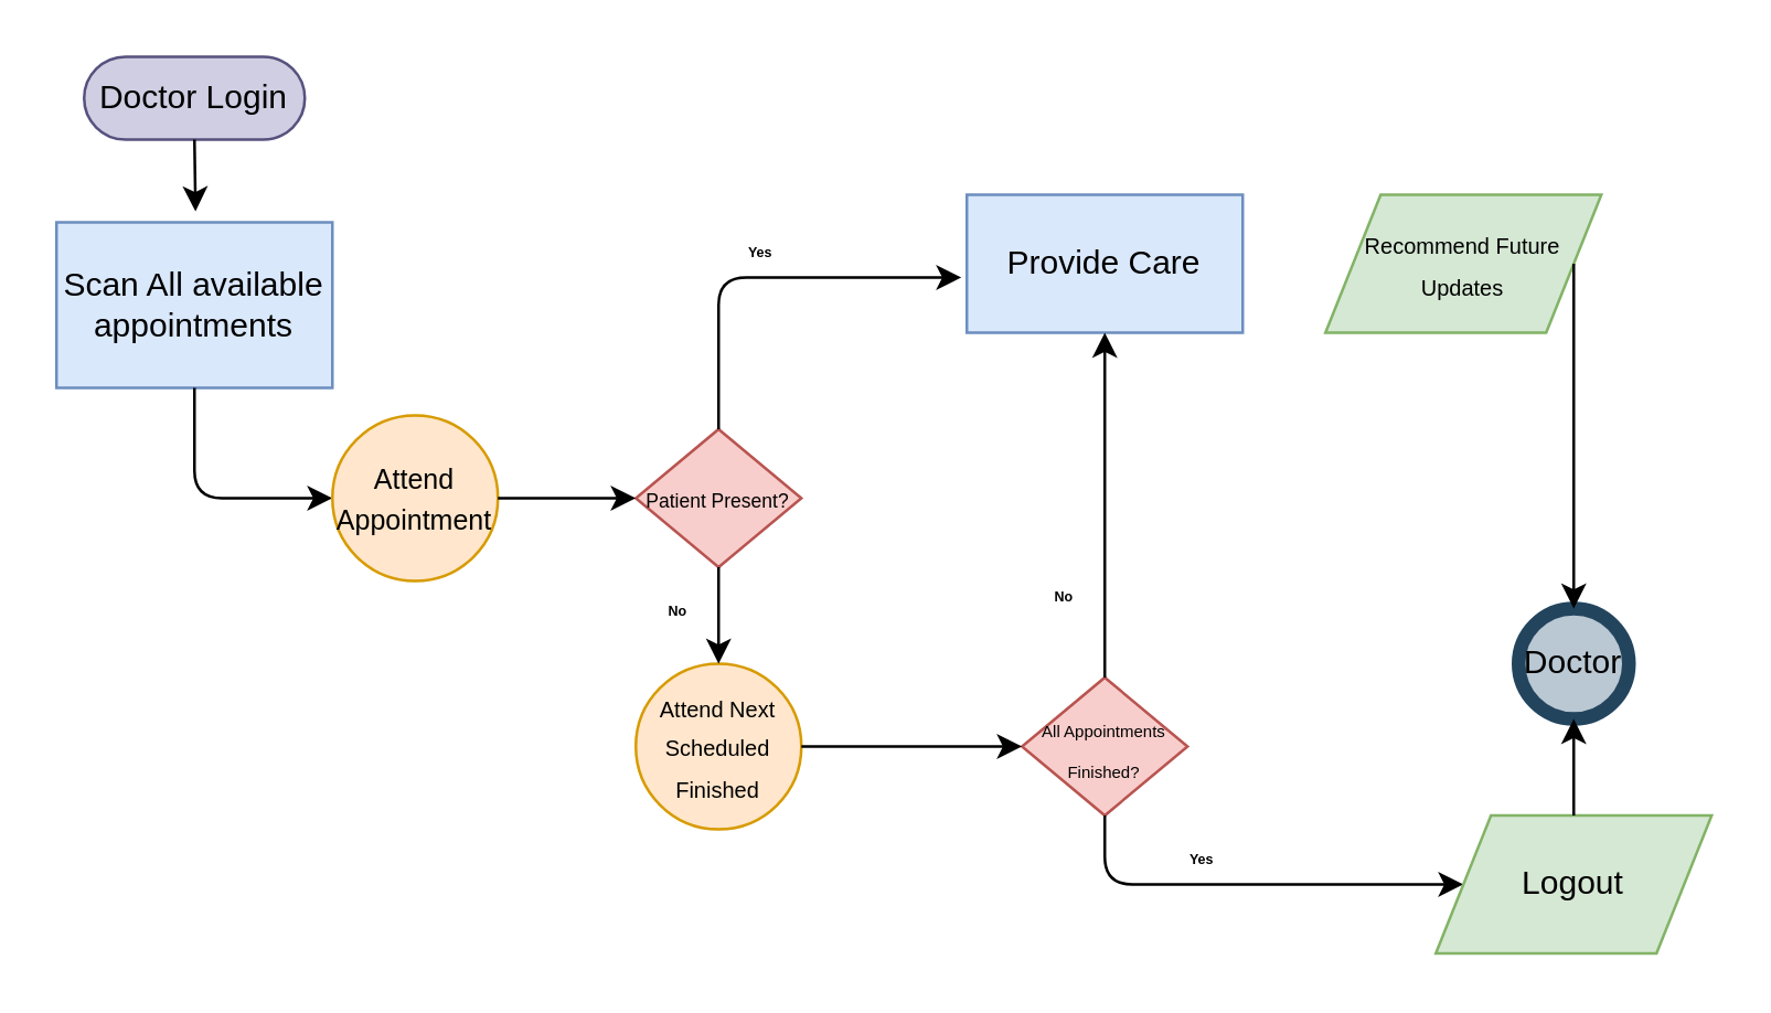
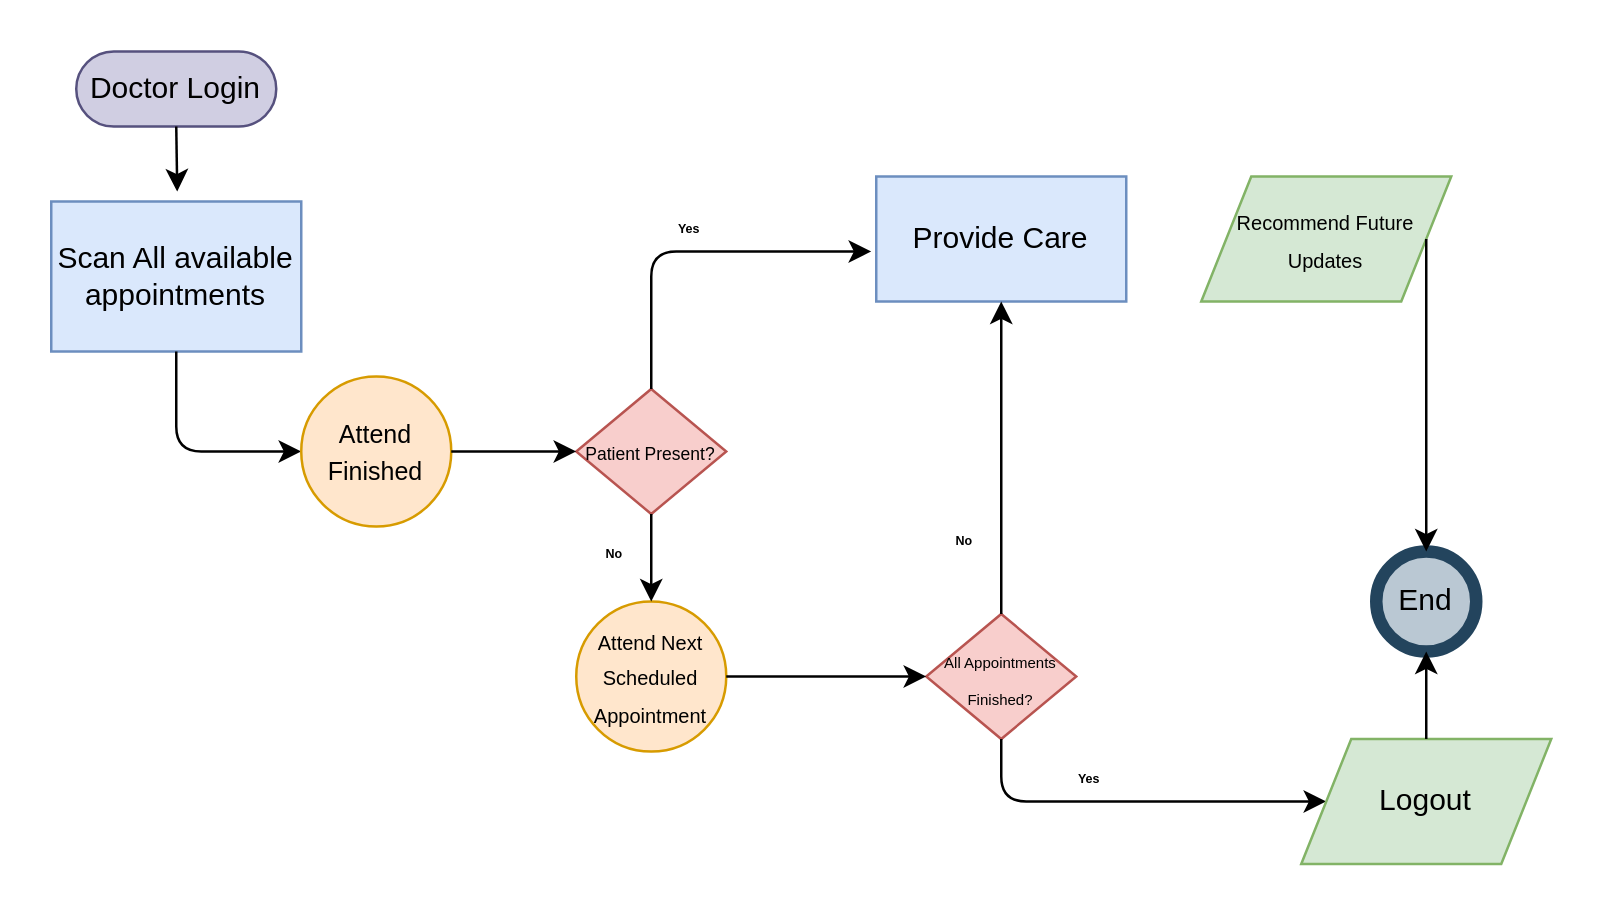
  <mxCell id="0" />
  <mxCell id="1" parent="0" />
  <mxCell id="2" value="Doctor Login" style="html=1;dashed=0;whiteSpace=wrap;shape=mxgraph.dfd.start;fillColor=#d0cee2;strokeColor=#56517e;" vertex="1" parent="1"><mxGeometry x="30" y="20" width="80" height="30" as="geometry" /></mxCell>
  <mxCell id="3" value="Scan All available appointments" style="html=1;dashed=0;whiteSpace=wrap;fillColor=#dae8fc;strokeColor=#6c8ebf;" vertex="1" parent="1"><mxGeometry x="20" y="80" width="100" height="60" as="geometry" /></mxCell>
  <mxCell id="4" value="" style="endArrow=classic;html=1;rounded=0;exitX=0.5;exitY=0.5;exitDx=0;exitDy=15;exitPerimeter=0;entryX=0.504;entryY=-0.066;entryDx=0;entryDy=0;entryPerimeter=0;" edge="1" parent="1" source="2" target="3"><mxGeometry width="50" height="50" relative="1" as="geometry"><mxPoint x="310" y="140" as="sourcePoint" /><mxPoint x="360" y="90" as="targetPoint" /></mxGeometry></mxCell>
  <mxCell id="5" value="" style="endArrow=classic;html=1;rounded=1;exitX=0.5;exitY=1;exitDx=0;exitDy=0;entryX=0;entryY=0.5;entryDx=0;entryDy=0;curved=0;" edge="1" parent="1" source="3"><mxGeometry width="50" height="50" relative="1" as="geometry"><mxPoint x="40" y="185" as="sourcePoint" /><mxPoint x="120" y="180" as="targetPoint" /><Array as="points"><mxPoint x="70" y="180" /></Array></mxGeometry></mxCell>
- <mxCell id="6" value="&lt;font style=&quot;font-size: 10px;&quot;&gt;Attend Appointment&lt;/font&gt;" style="shape=ellipse;html=1;dashed=0;whiteSpace=wrap;aspect=fixed;perimeter=ellipsePerimeter;fillColor=#ffe6cc;strokeColor=#d79b00;" vertex="1" parent="1"><mxGeometry x="120" y="150" width="60" height="60" as="geometry" /></mxCell>
+ <mxCell id="6" value="&lt;font style=&quot;font-size: 10px;&quot;&gt;Attend Finished&lt;/font&gt;" style="shape=ellipse;html=1;dashed=0;whiteSpace=wrap;aspect=fixed;perimeter=ellipsePerimeter;fillColor=#ffe6cc;strokeColor=#d79b00;" vertex="1" parent="1"><mxGeometry x="120" y="150" width="60" height="60" as="geometry" /></mxCell>
  <mxCell id="7" value="&lt;font style=&quot;font-size: 7px;&quot;&gt;Patient Present?&lt;/font&gt;" style="shape=rhombus;html=1;dashed=0;whiteSpace=wrap;perimeter=rhombusPerimeter;fillColor=#f8cecc;strokeColor=#b85450;" vertex="1" parent="1"><mxGeometry x="230" y="155" width="60" height="50" as="geometry" /></mxCell>
  <mxCell id="8" value="" style="endArrow=classic;html=1;rounded=0;exitX=1;exitY=0.5;exitDx=0;exitDy=0;entryX=0;entryY=0.5;entryDx=0;entryDy=0;" edge="1" parent="1" source="6" target="7"><mxGeometry width="50" height="50" relative="1" as="geometry"><mxPoint x="250" y="190" as="sourcePoint" /><mxPoint x="300" y="140" as="targetPoint" /></mxGeometry></mxCell>
  <mxCell id="9" value="" style="endArrow=classic;html=1;rounded=1;exitX=0.5;exitY=0;exitDx=0;exitDy=0;entryX=-0.02;entryY=0.6;entryDx=0;entryDy=0;entryPerimeter=0;curved=0;" edge="1" parent="1" source="7" target="13"><mxGeometry width="50" height="50" relative="1" as="geometry"><mxPoint x="280" y="130" as="sourcePoint" /><mxPoint x="300" y="80" as="targetPoint" /><Array as="points"><mxPoint x="260" y="100" /></Array></mxGeometry></mxCell>
  <mxCell id="10" value="&lt;font style=&quot;font-size: 8px;&quot;&gt;Recommend Future Updates&lt;/font&gt;" style="shape=parallelogram;perimeter=parallelogramPerimeter;whiteSpace=wrap;html=1;dashed=0;fillColor=#d5e8d4;strokeColor=#82b366;" vertex="1" parent="1"><mxGeometry x="480" y="70" width="100" height="50" as="geometry" /></mxCell>
- <mxCell id="11" value="Doctor" style="shape=ellipse;html=1;dashed=0;whiteSpace=wrap;aspect=fixed;strokeWidth=5;perimeter=ellipsePerimeter;fillColor=#bac8d3;strokeColor=#23445d;" vertex="1" parent="1"><mxGeometry x="550" y="220" width="40" height="40" as="geometry" /></mxCell>
- <mxCell id="12" value="&lt;font style=&quot;font-size: 8px;&quot;&gt;Attend Next Scheduled Finished&lt;/font&gt;" style="shape=ellipse;html=1;dashed=0;whiteSpace=wrap;aspect=fixed;perimeter=ellipsePerimeter;fillColor=#ffe6cc;strokeColor=#d79b00;" vertex="1" parent="1"><mxGeometry x="230" y="240" width="60" height="60" as="geometry" /></mxCell>
+ <mxCell id="11" value="End" style="shape=ellipse;html=1;dashed=0;whiteSpace=wrap;aspect=fixed;strokeWidth=5;perimeter=ellipsePerimeter;fillColor=#bac8d3;strokeColor=#23445d;" vertex="1" parent="1"><mxGeometry x="550" y="220" width="40" height="40" as="geometry" /></mxCell>
+ <mxCell id="12" value="&lt;font style=&quot;font-size: 8px;&quot;&gt;Attend Next Scheduled Appointment&lt;/font&gt;" style="shape=ellipse;html=1;dashed=0;whiteSpace=wrap;aspect=fixed;perimeter=ellipsePerimeter;fillColor=#ffe6cc;strokeColor=#d79b00;" vertex="1" parent="1"><mxGeometry x="230" y="240" width="60" height="60" as="geometry" /></mxCell>
  <mxCell id="13" value="Provide Care" style="html=1;dashed=0;whiteSpace=wrap;fillColor=#dae8fc;strokeColor=#6c8ebf;" vertex="1" parent="1"><mxGeometry x="350" y="70" width="100" height="50" as="geometry" /></mxCell>
  <mxCell id="14" value="" style="endArrow=classic;html=1;rounded=0;exitX=0.5;exitY=1;exitDx=0;exitDy=0;entryX=0.5;entryY=0;entryDx=0;entryDy=0;" edge="1" parent="1" source="7" target="12"><mxGeometry width="50" height="50" relative="1" as="geometry"><mxPoint x="320" y="210" as="sourcePoint" /><mxPoint x="370" y="160" as="targetPoint" /></mxGeometry></mxCell>
  <mxCell id="15" value="" style="endArrow=classic;html=1;rounded=0;exitX=1;exitY=0.5;exitDx=0;exitDy=0;entryX=0.5;entryY=0;entryDx=0;entryDy=0;" edge="1" parent="1" source="10" target="11"><mxGeometry width="50" height="50" relative="1" as="geometry"><mxPoint x="530" y="155" as="sourcePoint" /><mxPoint x="567" y="155" as="targetPoint" /></mxGeometry></mxCell>
  <mxCell id="16" value="&lt;font style=&quot;font-size: 6px;&quot;&gt;All Appointments Finished?&lt;/font&gt;" style="shape=rhombus;html=1;dashed=0;whiteSpace=wrap;perimeter=rhombusPerimeter;fillColor=#f8cecc;strokeColor=#b85450;" vertex="1" parent="1"><mxGeometry x="370" y="245" width="60" height="50" as="geometry" /></mxCell>
  <mxCell id="17" value="" style="endArrow=classic;html=1;rounded=0;exitX=1;exitY=0.5;exitDx=0;exitDy=0;entryX=0;entryY=0.5;entryDx=0;entryDy=0;" edge="1" parent="1" source="12" target="16"><mxGeometry width="50" height="50" relative="1" as="geometry"><mxPoint x="270" y="215" as="sourcePoint" /><mxPoint x="270" y="250" as="targetPoint" /></mxGeometry></mxCell>
  <mxCell id="18" value="" style="endArrow=classic;html=1;rounded=0;exitX=0.5;exitY=0;exitDx=0;exitDy=0;entryX=0.5;entryY=1;entryDx=0;entryDy=0;" edge="1" parent="1" source="16" target="13"><mxGeometry width="50" height="50" relative="1" as="geometry"><mxPoint x="300" y="280" as="sourcePoint" /><mxPoint x="380" y="280" as="targetPoint" /></mxGeometry></mxCell>
  <mxCell id="19" value="" style="endArrow=classic;html=1;rounded=1;exitX=0.5;exitY=1;exitDx=0;exitDy=0;curved=0;" edge="1" parent="1" source="16" target="20"><mxGeometry width="50" height="50" relative="1" as="geometry"><mxPoint x="450" y="345" as="sourcePoint" /><mxPoint x="400" y="340" as="targetPoint" /><Array as="points"><mxPoint x="400" y="320" /></Array></mxGeometry></mxCell>
  <mxCell id="20" value="Logout" style="shape=parallelogram;perimeter=parallelogramPerimeter;whiteSpace=wrap;html=1;dashed=0;fillColor=#d5e8d4;strokeColor=#82b366;" vertex="1" parent="1"><mxGeometry x="520" y="295" width="100" height="50" as="geometry" /></mxCell>
  <mxCell id="21" value="" style="endArrow=classic;html=1;rounded=0;entryX=0.5;entryY=1;entryDx=0;entryDy=0;exitX=0.5;exitY=0;exitDx=0;exitDy=0;" edge="1" parent="1" source="20" target="11"><mxGeometry width="50" height="50" relative="1" as="geometry"><mxPoint x="450" y="290" as="sourcePoint" /><mxPoint x="500" y="240" as="targetPoint" /></mxGeometry></mxCell>
  <mxCell id="22" value="&lt;font style=&quot;font-size: 5px;&quot;&gt;Yes&lt;/font&gt;" style="text;strokeColor=none;fillColor=none;html=1;fontSize=24;fontStyle=1;verticalAlign=middle;align=center;" vertex="1" parent="1"><mxGeometry x="260" y="80" width="30" height="10" as="geometry" /></mxCell>
  <mxCell id="23" value="&lt;font style=&quot;font-size: 5px;&quot;&gt;Yes&lt;/font&gt;" style="text;strokeColor=none;fillColor=none;html=1;fontSize=24;fontStyle=1;verticalAlign=middle;align=center;" vertex="1" parent="1"><mxGeometry x="420" y="300" width="30" height="10" as="geometry" /></mxCell>
  <mxCell id="24" value="&lt;font style=&quot;font-size: 5px;&quot;&gt;No&lt;/font&gt;" style="text;strokeColor=none;fillColor=none;html=1;fontSize=24;fontStyle=1;verticalAlign=middle;align=center;" vertex="1" parent="1"><mxGeometry x="370" y="205" width="30" height="10" as="geometry" /></mxCell>
  <mxCell id="25" value="&lt;font style=&quot;font-size: 5px;&quot;&gt;No&lt;/font&gt;" style="text;strokeColor=none;fillColor=none;html=1;fontSize=24;fontStyle=1;verticalAlign=middle;align=center;" vertex="1" parent="1"><mxGeometry x="230" y="210" width="30" height="10" as="geometry" /></mxCell>
